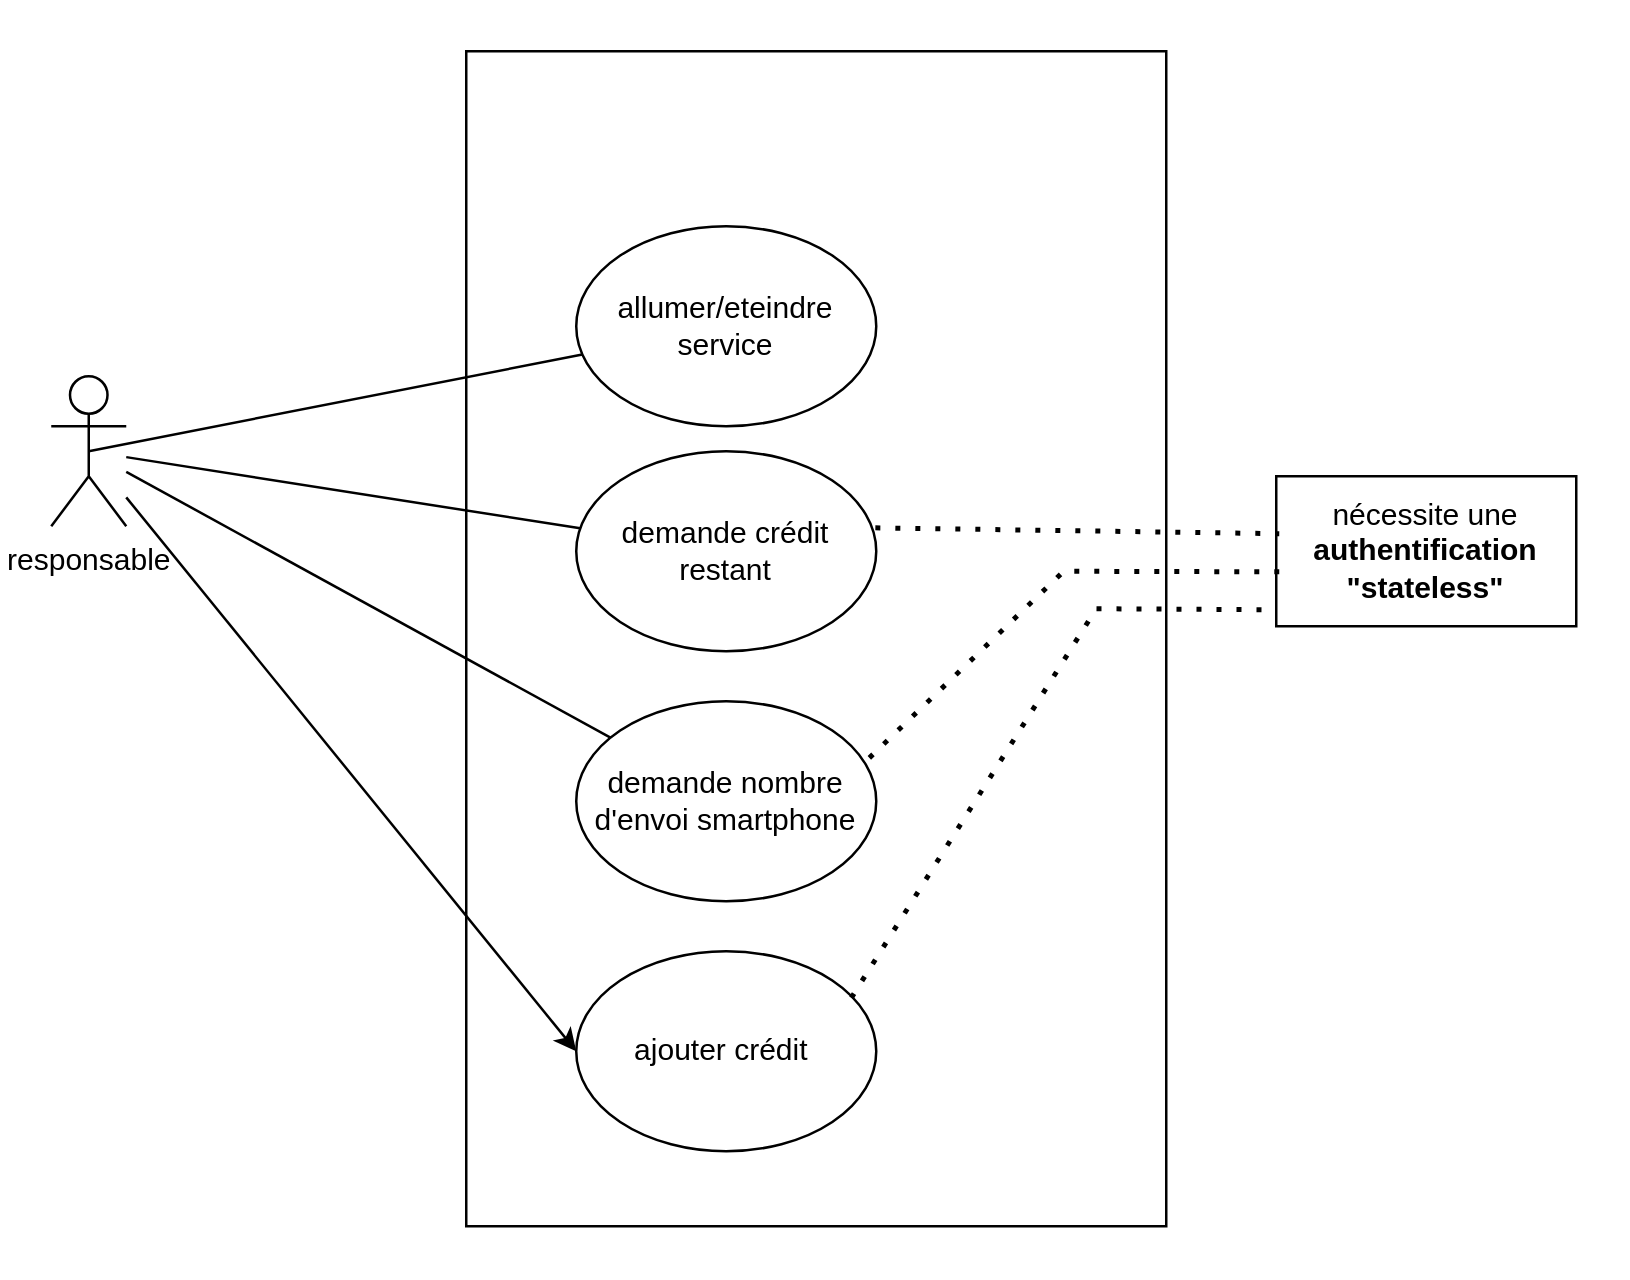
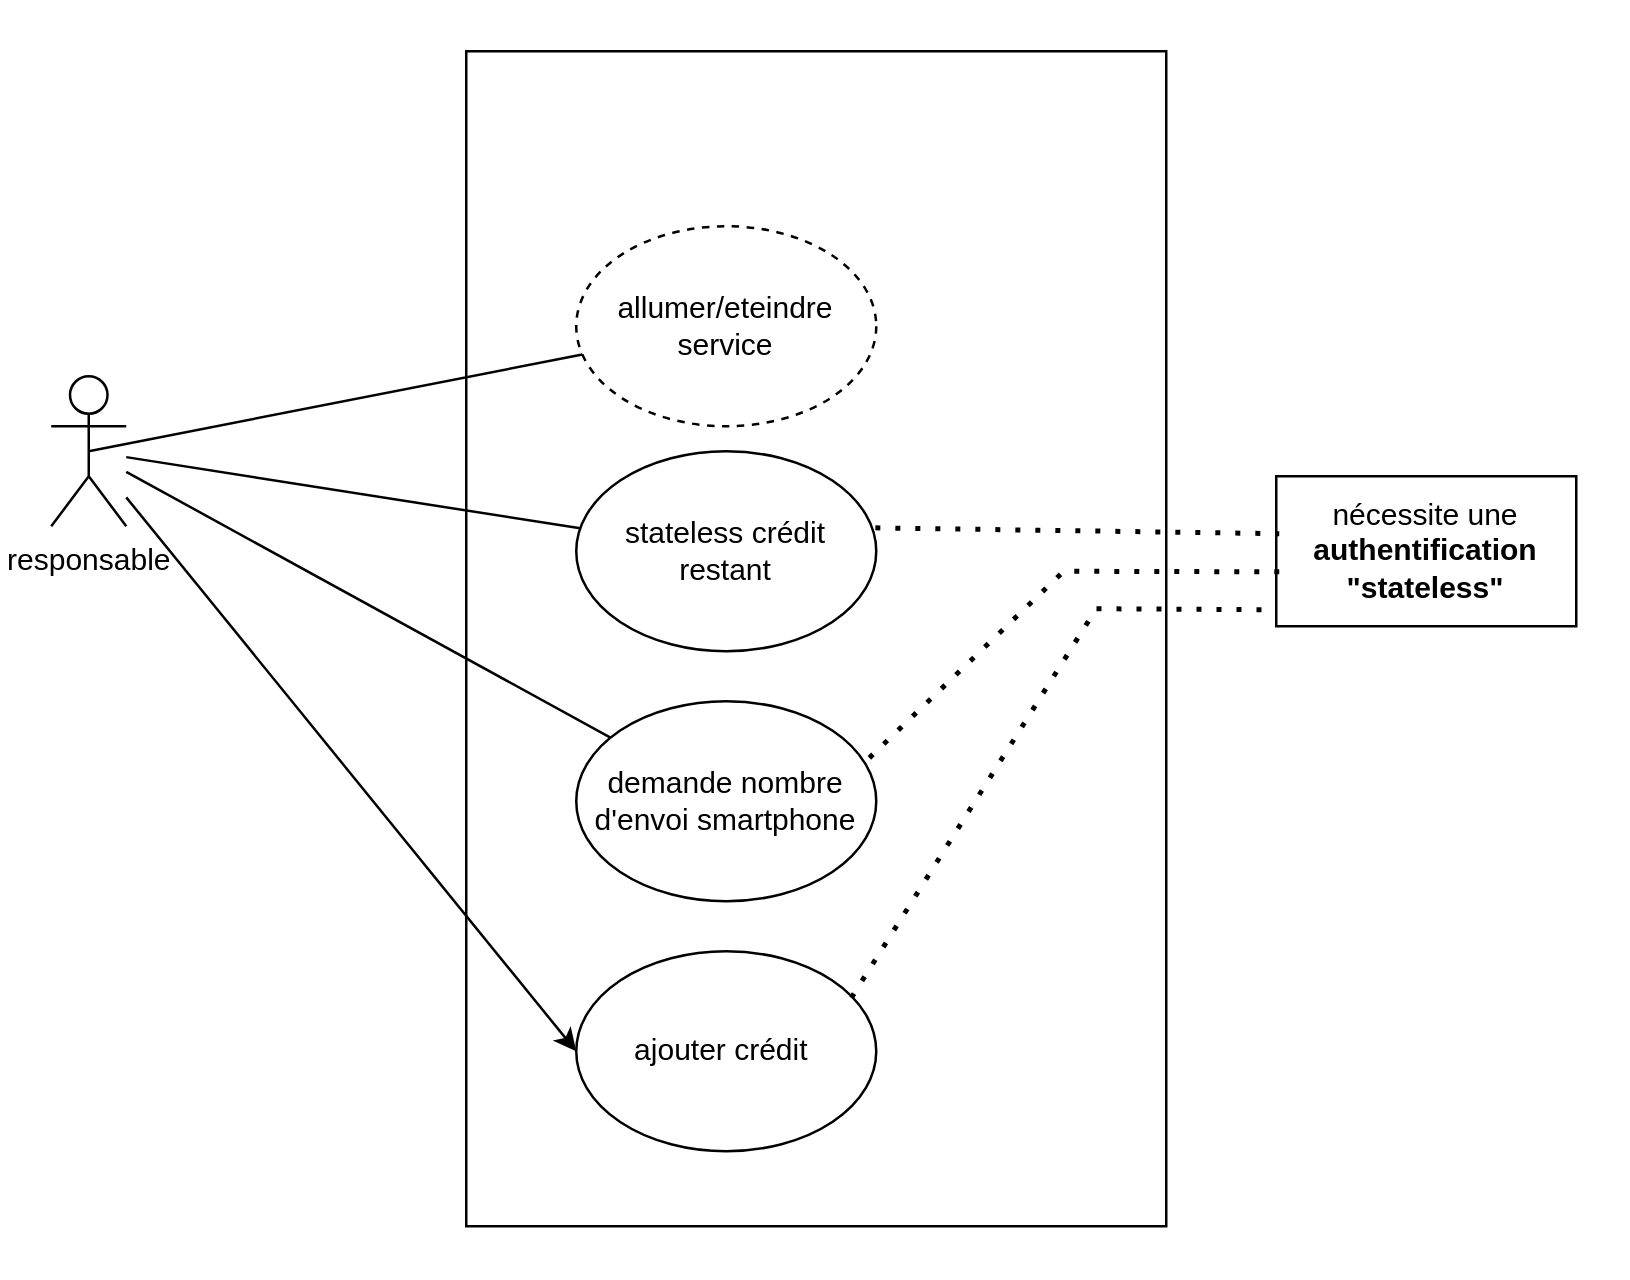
  <mxCell id="0" />
  <mxCell id="1" parent="0" />
  <mxCell id="2" value="" style="rounded=0;whiteSpace=wrap;html=1;" parent="1" vertex="1"><mxGeometry x="186" y="20" width="280" height="470" as="geometry" /></mxCell>
  <mxCell id="3" value="responsable" style="shape=umlActor;verticalLabelPosition=bottom;verticalAlign=top;html=1;outlineConnect=0;" parent="1" vertex="1"><mxGeometry x="20" y="150" width="30" height="60" as="geometry" /></mxCell>
- <mxCell id="4" value="demande crédit restant" style="ellipse;whiteSpace=wrap;html=1;" parent="1" vertex="1"><mxGeometry x="230" y="180" width="120" height="80" as="geometry" /></mxCell>
+ <mxCell id="4" value="stateless crédit restant" style="ellipse;whiteSpace=wrap;html=1;" parent="1" vertex="1"><mxGeometry x="230" y="180" width="120" height="80" as="geometry" /></mxCell>
  <mxCell id="5" value="ajouter crédit&amp;nbsp;" style="ellipse;whiteSpace=wrap;html=1;" parent="1" vertex="1"><mxGeometry x="230" y="380" width="120" height="80" as="geometry" /></mxCell>
  <mxCell id="6" value="demande nombre d'envoi smartphone" style="ellipse;whiteSpace=wrap;html=1;" parent="1" vertex="1"><mxGeometry x="230" y="280" width="120" height="80" as="geometry" /></mxCell>
  <mxCell id="7" value="" style="endArrow=none;html=1;rounded=0;" parent="1" source="3" target="4" edge="1"><mxGeometry width="50" height="50" relative="1" as="geometry"><mxPoint x="310" y="360" as="sourcePoint" /><mxPoint x="360" y="310" as="targetPoint" /></mxGeometry></mxCell>
  <mxCell id="8" value="" style="endArrow=none;html=1;rounded=0;" parent="1" source="3" target="6" edge="1"><mxGeometry width="50" height="50" relative="1" as="geometry"><mxPoint x="310" y="360" as="sourcePoint" /><mxPoint x="360" y="310" as="targetPoint" /></mxGeometry></mxCell>
  <mxCell id="9" value="" style="endArrow=classic;html=1;rounded=0;entryX=0;entryY=0.5;entryDx=0;entryDy=0;" parent="1" source="3" target="5" edge="1"><mxGeometry width="50" height="50" relative="1" as="geometry"><mxPoint x="310" y="360" as="sourcePoint" /><mxPoint x="360" y="310" as="targetPoint" /></mxGeometry></mxCell>
- <mxCell id="10" value="allumer/eteindre service" style="ellipse;whiteSpace=wrap;html=1;" parent="1" vertex="1"><mxGeometry x="230" y="90" width="120" height="80" as="geometry" /></mxCell>
+ <mxCell id="10" value="allumer/eteindre service" style="ellipse;whiteSpace=wrap;html=1;dashed=1;" parent="1" vertex="1"><mxGeometry x="230" y="90" width="120" height="80" as="geometry" /></mxCell>
  <mxCell id="11" value="" style="endArrow=none;html=1;rounded=0;exitX=0.5;exitY=0.5;exitDx=0;exitDy=0;exitPerimeter=0;" parent="1" source="3" target="10" edge="1"><mxGeometry width="50" height="50" relative="1" as="geometry"><mxPoint x="310" y="290" as="sourcePoint" /><mxPoint x="360" y="240" as="targetPoint" /></mxGeometry></mxCell>
  <mxCell id="12" value="nécessite une &lt;strong data-end=&quot;410&quot; data-start=&quot;378&quot;&gt;authentification &quot;stateless&quot;&lt;/strong&gt;" style="rounded=0;whiteSpace=wrap;html=1;" parent="1" vertex="1"><mxGeometry x="510" y="190" width="120" height="60" as="geometry" /></mxCell>
  <mxCell id="13" value="" style="endArrow=none;dashed=1;html=1;dashPattern=1 3;strokeWidth=2;rounded=0;entryX=0.01;entryY=0.383;entryDx=0;entryDy=0;exitX=0.997;exitY=0.383;exitDx=0;exitDy=0;exitPerimeter=0;entryPerimeter=0;" parent="1" source="4" target="12" edge="1"><mxGeometry width="50" height="50" relative="1" as="geometry"><mxPoint x="270" y="264" as="sourcePoint" /><mxPoint x="320" y="214" as="targetPoint" /></mxGeometry></mxCell>
  <mxCell id="14" value="" style="endArrow=none;dashed=1;html=1;dashPattern=1 3;strokeWidth=2;rounded=0;entryX=0.01;entryY=0.637;entryDx=0;entryDy=0;entryPerimeter=0;exitX=0.977;exitY=0.283;exitDx=0;exitDy=0;exitPerimeter=0;" parent="1" source="6" target="12" edge="1"><mxGeometry width="50" height="50" relative="1" as="geometry"><mxPoint x="270" y="264" as="sourcePoint" /><mxPoint x="320" y="214" as="targetPoint" /><Array as="points"><mxPoint x="425" y="228" /></Array></mxGeometry></mxCell>
  <mxCell id="15" value="" style="endArrow=none;dashed=1;html=1;dashPattern=1 3;strokeWidth=2;rounded=0;exitX=0.917;exitY=0.233;exitDx=0;exitDy=0;entryX=-0.01;entryY=0.89;entryDx=0;entryDy=0;entryPerimeter=0;exitPerimeter=0;" parent="1" source="5" target="12" edge="1"><mxGeometry width="50" height="50" relative="1" as="geometry"><mxPoint x="270" y="264" as="sourcePoint" /><mxPoint x="320" y="214" as="targetPoint" /><Array as="points"><mxPoint x="438" y="243" /></Array></mxGeometry></mxCell>
